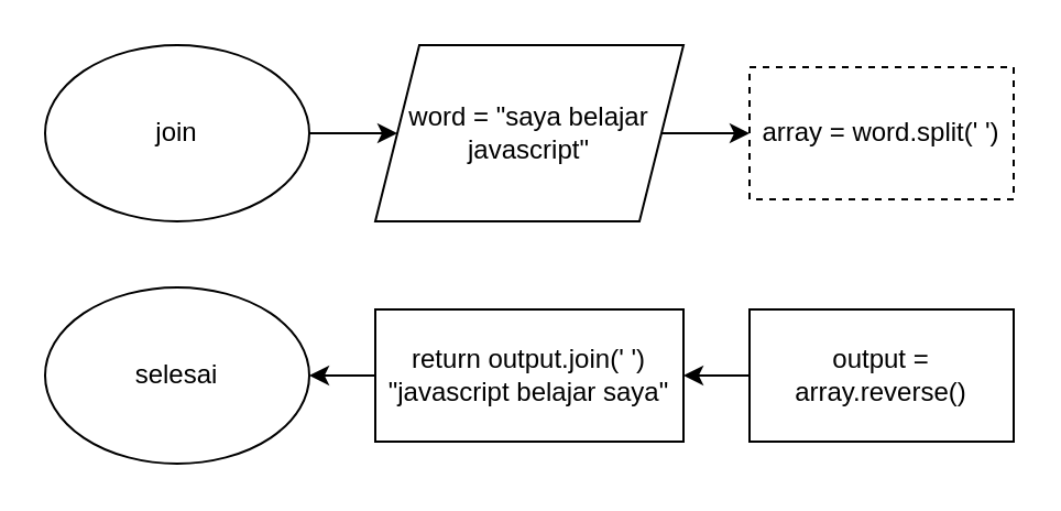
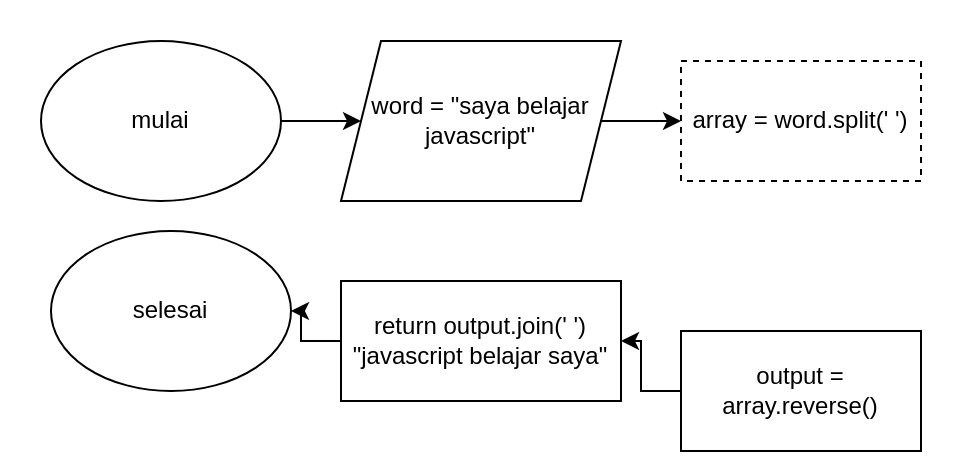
  <mxCell id="0" />
  <mxCell id="1" parent="0" />
  <mxCell id="2" value="" style="edgeStyle=orthogonalEdgeStyle;rounded=0;orthogonalLoop=1;jettySize=auto;html=1;" edge="1" parent="1" source="3" target="5"><mxGeometry relative="1" as="geometry" /></mxCell>
- <mxCell id="3" value="join" style="ellipse;whiteSpace=wrap;html=1;" vertex="1" parent="1"><mxGeometry x="20" y="20" width="120" height="80" as="geometry" /></mxCell>
+ <mxCell id="3" value="mulai" style="ellipse;whiteSpace=wrap;html=1;" vertex="1" parent="1"><mxGeometry x="20" y="20" width="120" height="80" as="geometry" /></mxCell>
  <mxCell id="4" value="" style="edgeStyle=orthogonalEdgeStyle;rounded=0;orthogonalLoop=1;jettySize=auto;html=1;" edge="1" parent="1" source="5" target="6"><mxGeometry relative="1" as="geometry" /></mxCell>
  <mxCell id="5" value="word = &quot;saya belajar javascript&quot;" style="shape=parallelogram;perimeter=parallelogramPerimeter;whiteSpace=wrap;html=1;fixedSize=1;" vertex="1" parent="1"><mxGeometry x="170" y="20" width="140" height="80" as="geometry" /></mxCell>
  <mxCell id="6" value="array = word.split(' ')" style="rounded=0;whiteSpace=wrap;html=1;dashed=1;" vertex="1" parent="1"><mxGeometry x="340" y="30" width="120" height="60" as="geometry" /></mxCell>
  <mxCell id="7" value="" style="edgeStyle=orthogonalEdgeStyle;rounded=0;orthogonalLoop=1;jettySize=auto;html=1;" edge="1" parent="1" source="8" target="10"><mxGeometry relative="1" as="geometry" /></mxCell>
- <mxCell id="8" value="output = array.reverse()" style="rounded=0;whiteSpace=wrap;html=1;" vertex="1" parent="1"><mxGeometry x="340" y="140" width="120" height="60" as="geometry" /></mxCell>
+ <mxCell id="8" value="output = array.reverse()" style="rounded=0;whiteSpace=wrap;html=1;" vertex="1" parent="1"><mxGeometry x="340" y="165" width="120" height="60" as="geometry" /></mxCell>
  <mxCell id="9" value="" style="edgeStyle=orthogonalEdgeStyle;rounded=0;orthogonalLoop=1;jettySize=auto;html=1;" edge="1" parent="1" source="10" target="11"><mxGeometry relative="1" as="geometry" /></mxCell>
  <mxCell id="10" value="return output.join(' ')&lt;br&gt;&quot;javascript belajar saya&quot;" style="rounded=0;whiteSpace=wrap;html=1;" vertex="1" parent="1"><mxGeometry x="170" y="140" width="140" height="60" as="geometry" /></mxCell>
- <mxCell id="11" value="selesai" style="ellipse;whiteSpace=wrap;html=1;" vertex="1" parent="1"><mxGeometry x="20" y="130" width="120" height="80" as="geometry" /></mxCell>
+ <mxCell id="11" value="selesai" style="ellipse;whiteSpace=wrap;html=1;" vertex="1" parent="1"><mxGeometry x="25" y="115" width="120" height="80" as="geometry" /></mxCell>
